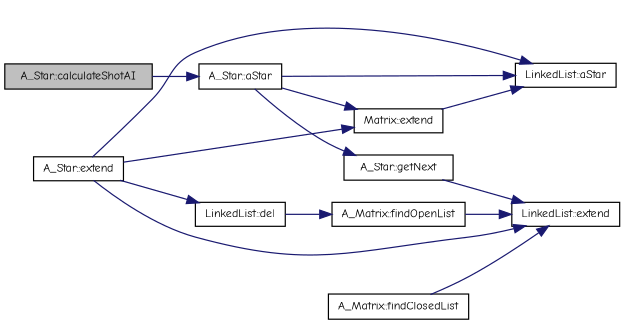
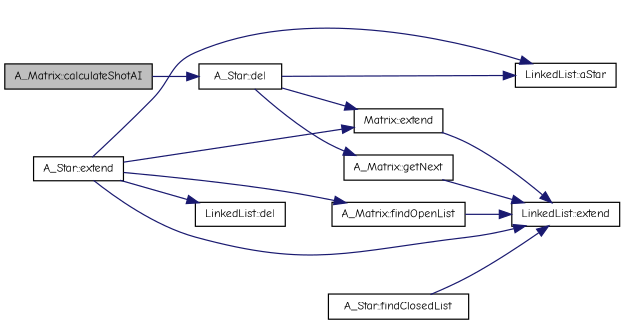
  digraph {
    fontname="Comic Neue"
    rankdir=LR
    node [color=black fillcolor=white fontname="Comic Neue" fontsize=10 shape=record style=filled]
    edge [color=midnightblue fontname="Comic Neue" fontsize=10 labelfontname=Helvetica labelfontsize=10 style=solid]
-   n1 [fillcolor=grey75 fontcolor=black height=0.2 label="A_Star::calculateShotAI" width=0.4]
-   n2 [height=0.2 label="A_Star::aStar" width=0.4]
+   n1 [fillcolor=grey75 fontcolor=black height=0.2 label="A_Matrix::calculateShotAI" width=0.4]
+   n2 [height=0.2 label="A_Star::del" width=0.4]
    n3 [height=0.2 label="LinkedList::aStar" width=0.4]
    n4 [height=0.2 label="Matrix::extend" width=0.4]
-   n5 [height=0.2 label="A_Star::getNext" width=0.4]
+   n5 [height=0.2 label="A_Matrix::getNext" width=0.4]
    n6 [height=0.2 label="A_Star::extend" width=0.4]
    n7 [height=0.2 label="LinkedList::del" width=0.4]
    n8 [height=0.2 label="A_Matrix::findOpenList" width=0.4]
    n9 [height=0.2 label="LinkedList::extend" width=0.4]
-   n10 [height=0.2 label="A_Matrix::findClosedList" width=0.4]
+   n10 [height=0.2 label="A_Star::findClosedList" width=0.4]
    n1 -> n2
    n2 -> n3
    n2 -> n4
    n2 -> n5
-   n4 -> n3
+   n4 -> n9
    n5 -> n9
    n6 -> n3
    n6 -> n4
    n6 -> n7
-   n7 -> n8
+   n6 -> n8
    n6 -> n9
    n8 -> n9
    n10 -> n9
  }
